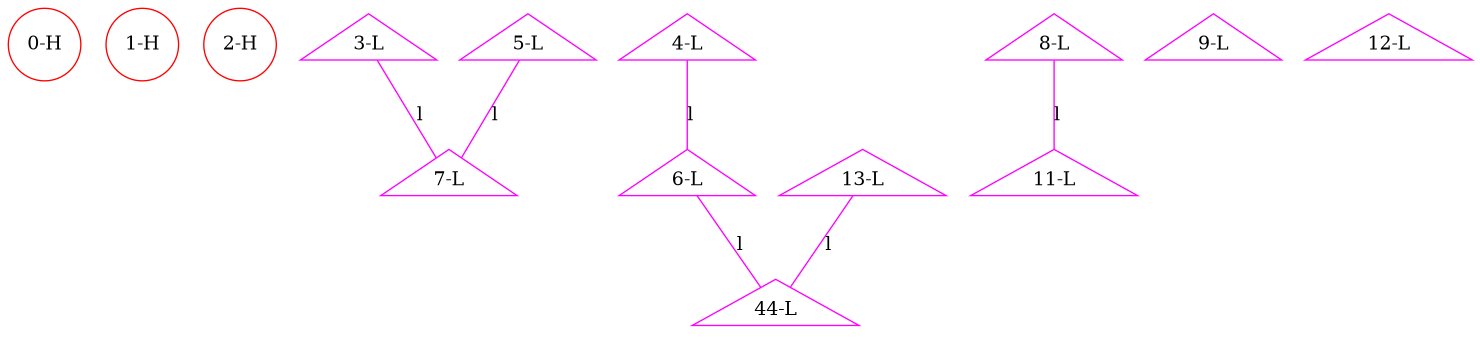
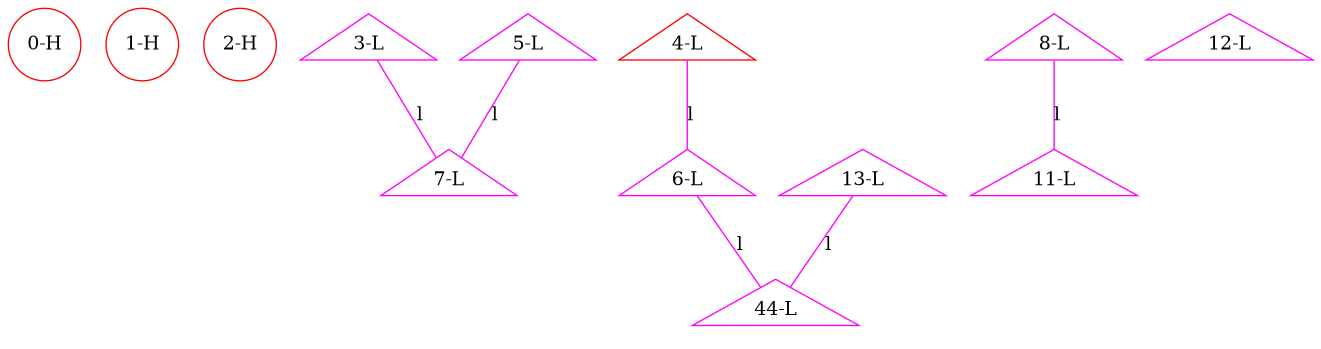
  graph {
    node [color=magenta shape=triangle]
    edge [color=magenta]
    n1 [color=red label="0-H" shape=circle]
    n2 [color=red label="1-H" shape=circle]
    n3 [color=red label="2-H" shape=circle]
    n4 [label="3-L"]
    n5 [label="7-L"]
    n6 [label="5-L"]
-   n7 [label="4-L"]
+   n7 [color=red label="4-L"]
    n8 [label="6-L"]
    n9 [label="44-L"]
    n10 [label="8-L"]
    n11 [label="11-L"]
-   n12 [label="9-L"]
    n13 [label="12-L"]
    n14 [label="13-L"]
    n4 -- n5 [label=l]
    n6 -- n5 [label=l]
    n7 -- n8 [label=l]
    n8 -- n9 [label=l]
    n10 -- n11 [label=l]
    n14 -- n9 [label=l]
  }
